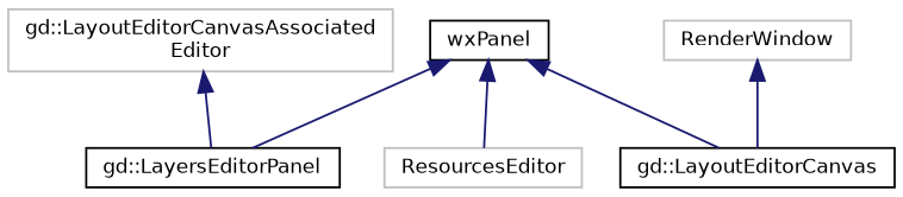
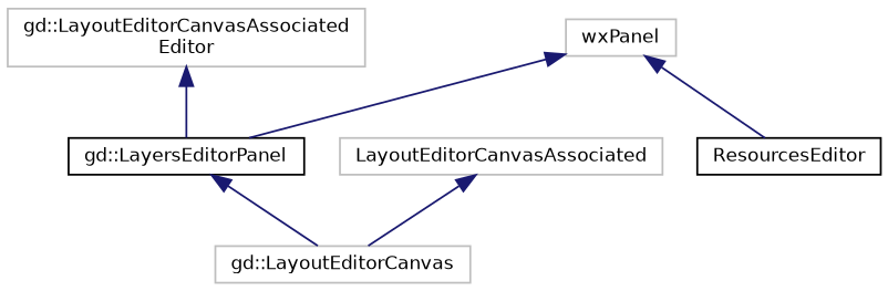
  digraph {
    rankdir=TB
    node [color=grey75 fillcolor=white fontname=Helvetica fontsize=10 shape=record style=filled]
    edge [color=midnightblue dir=back fontname=Helvetica fontsize=10 labelfontname=Helvetica labelfontsize=10 style=solid]
    n1 [height=0.2 label="gd::LayoutEditorCanvasAssociated\lEditor" width=0.4]
    n2 [color=black height=0.2 label="gd::LayersEditorPanel" width=0.4]
-   n3 [height=0.2 label=RenderWindow width=0.4]
-   n4 [color=black height=0.2 label="gd::LayoutEditorCanvas" width=0.4]
-   n5 [color=black height=0.2 label=wxPanel width=0.4]
-   n6 [height=0.2 label=ResourcesEditor width=0.4]
+   n3 [height=0.2 label=LayoutEditorCanvasAssociated width=0.4]
+   n4 [height=0.2 label="gd::LayoutEditorCanvas" width=0.4]
+   n5 [height=0.2 label=wxPanel width=0.4]
+   n6 [color=black height=0.2 label=ResourcesEditor width=0.4]
    n1 -> n2
    n3 -> n4
    n5 -> n2
-   n5 -> n4
+   n2 -> n4
    n5 -> n6
  }
